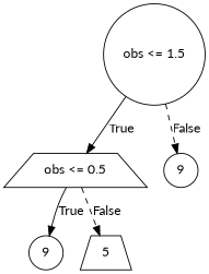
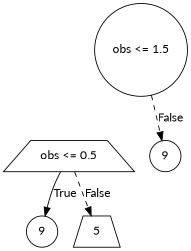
  digraph {
    fontname=Lato
    node [fontname=Lato shape=circle]
    edge [fontname=Lato]
    n1 [label="obs <= 1.5"]
    n2 [label="obs <= 0.5" shape=trapezium]
    n3 [label=9]
    n4 [label=9]
    n5 [label=5 shape=trapezium]
-   n1 -> n2 [label=True]
    n1 -> n3 [label=False style=dashed]
    n2 -> n4 [label=True]
    n2 -> n5 [label=False style=dashed]
  }
